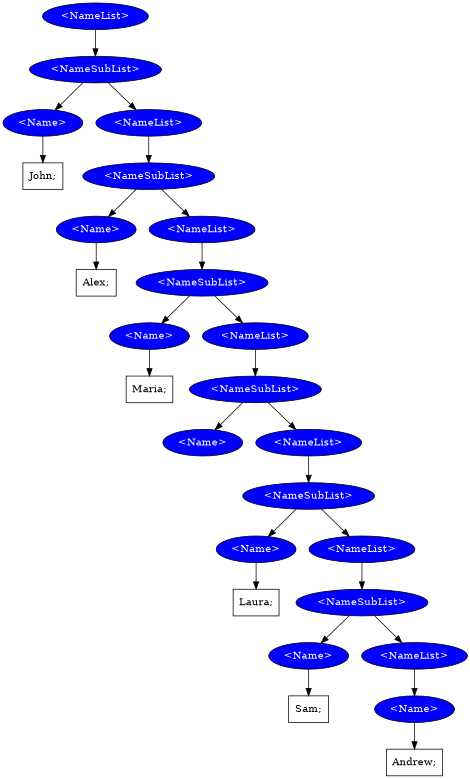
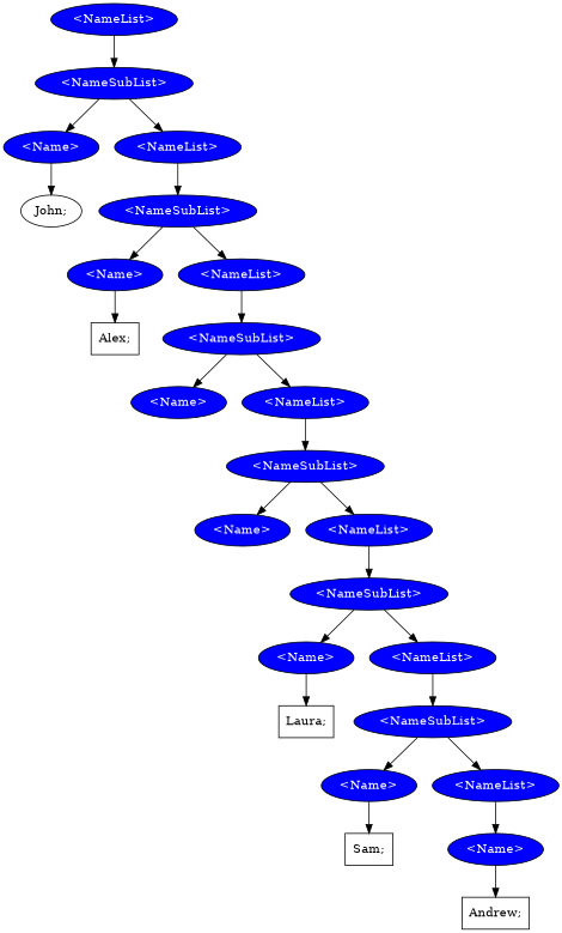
  digraph {
    node [fillcolor=blue fontcolor=white shape=oval style=filled]
    n1 [label="<NameList>"]
    n2 [label="<NameSubList>"]
    n3 [label="<Name>"]
    n4 [label="<NameList>"]
-   n5 [fillcolor=white fontcolor=black label="John;" shape=rect]
+   n5 [fillcolor=white fontcolor=black label="John;" shape=ellipse]
    n6 [label="<NameSubList>"]
    n7 [label="<Name>"]
    n8 [label="<NameList>"]
    n9 [fillcolor=white fontcolor=black label="Alex;" shape=rect]
    n10 [label="<NameSubList>"]
    n11 [label="<Name>"]
    n12 [label="<NameList>"]
-   n13 [fillcolor=white fontcolor=black label="Maria;" shape=rect]
    n14 [label="<NameSubList>"]
    n15 [label="<Name>"]
    n16 [label="<NameList>"]
    n17 [label="<NameSubList>"]
    n18 [label="<Name>"]
    n19 [label="<NameList>"]
    n20 [fillcolor=white fontcolor=black label="Laura;" shape=rect]
    n21 [label="<NameSubList>"]
    n22 [label="<Name>"]
    n23 [label="<NameList>"]
    n24 [fillcolor=white fontcolor=black label="Sam;" shape=rect]
    n25 [label="<Name>"]
    n26 [fillcolor=white fontcolor=black label="Andrew;" shape=rect]
    n1 -> n2
    n2 -> n3
    n2 -> n4
    n3 -> n5
    n4 -> n6
    n6 -> n7
    n6 -> n8
    n7 -> n9
    n8 -> n10
    n10 -> n11
    n10 -> n12
-   n11 -> n13
    n12 -> n14
    n14 -> n15
    n14 -> n16
    n16 -> n17
    n17 -> n18
    n17 -> n19
    n18 -> n20
    n19 -> n21
    n21 -> n22
    n21 -> n23
    n22 -> n24
    n23 -> n25
    n25 -> n26
  }
